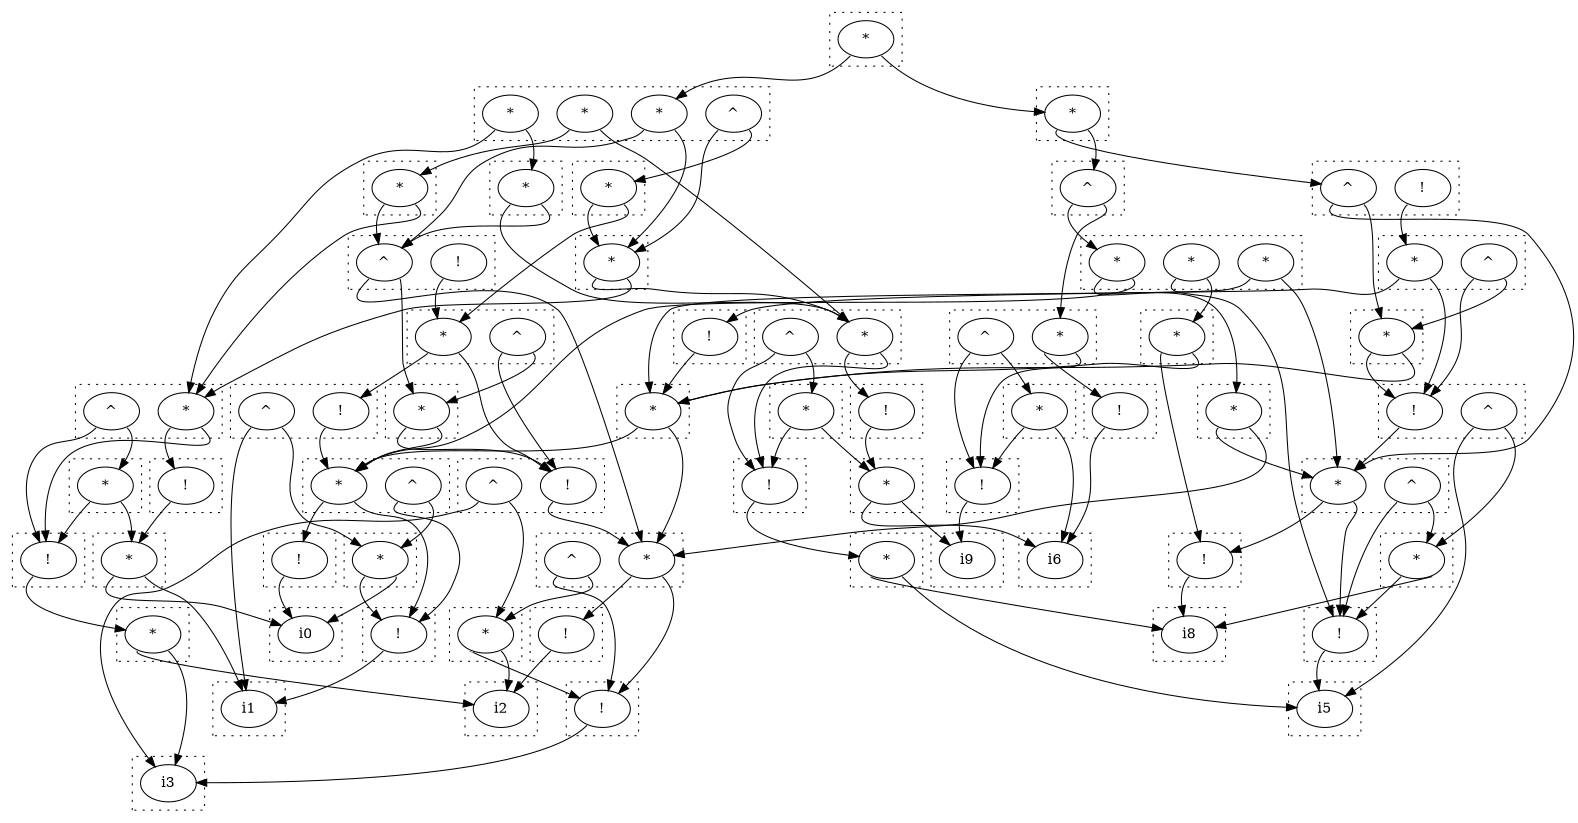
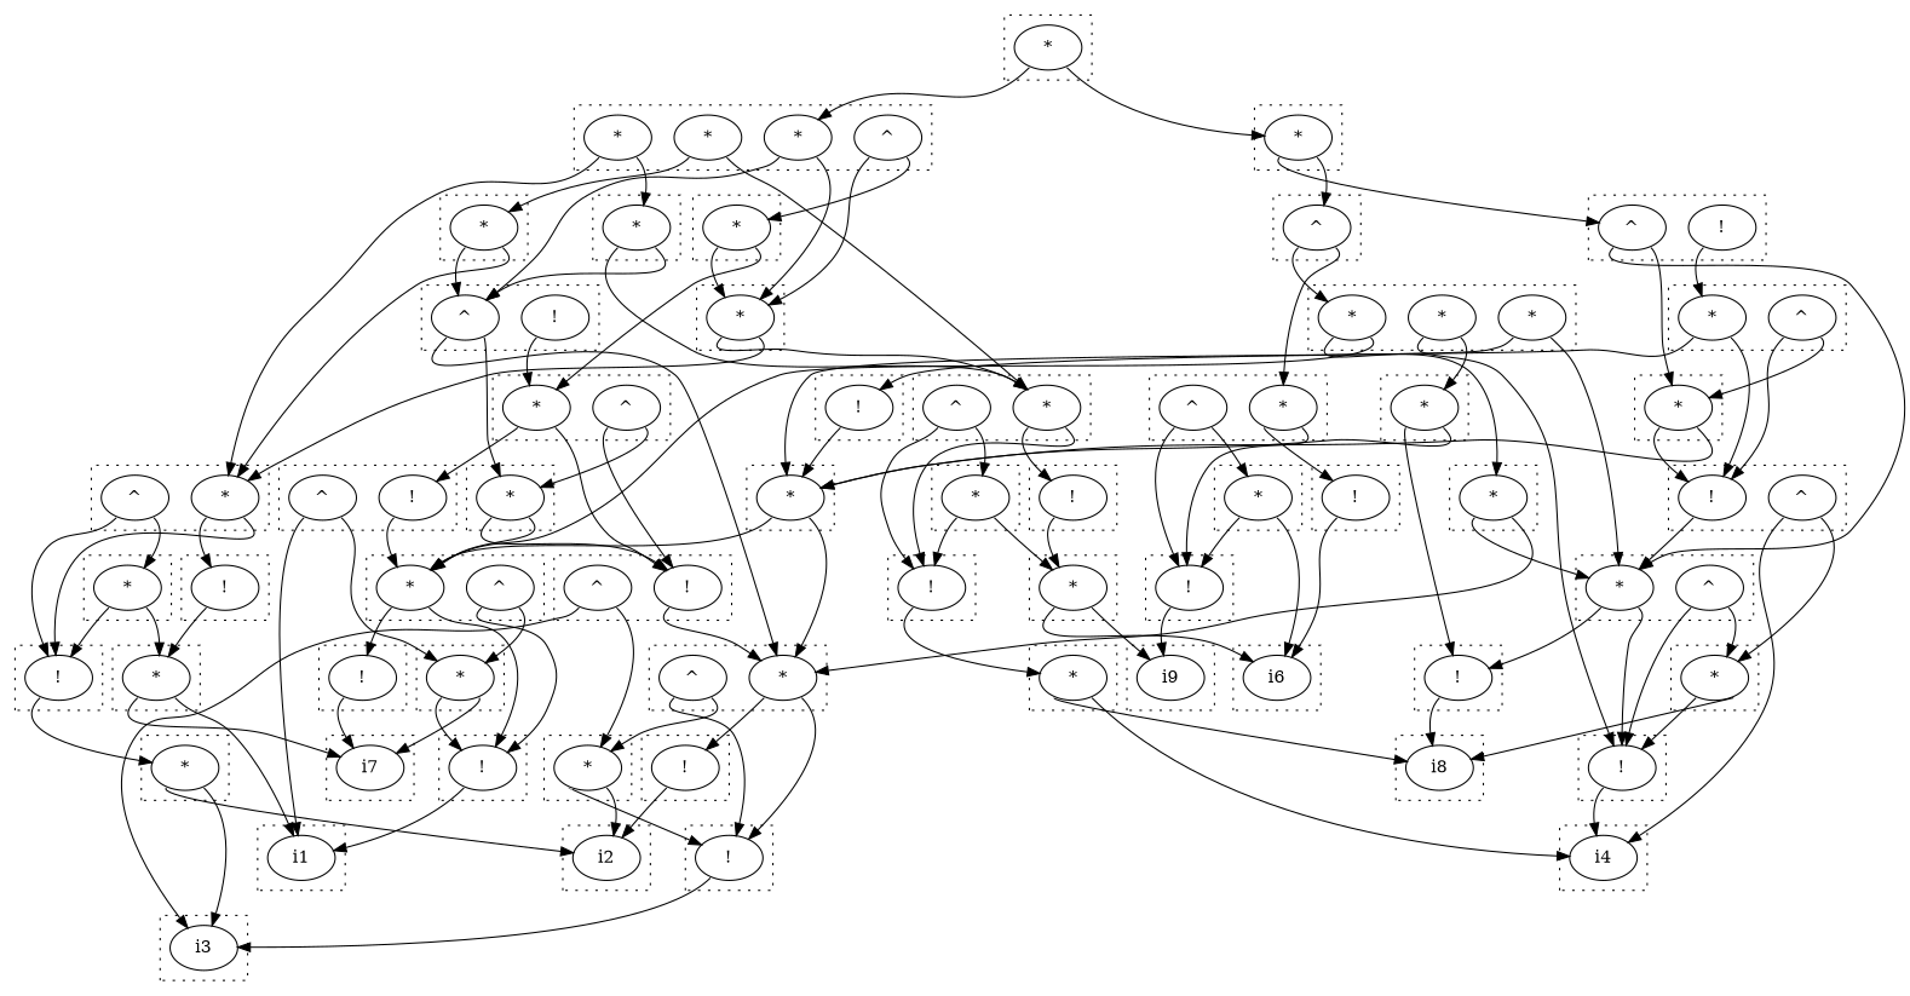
  digraph {
    clusterrank=local
    compound=true
    edge [tailport=sw]
    n1 [label="!"]
-   n2 [label=i0]
+   n2 [label=i7]
    n3 [label="*"]
    n4 [label=i2]
    n5 [label="!"]
    n6 [label="*"]
    n7 [label="*"]
    n8 [label="^"]
-   n9 [label=i5]
+   n9 [label=i4]
    n10 [label="*"]
    n11 [label="*"]
    n12 [label="*"]
    n13 [label="*"]
    n14 [label="*"]
    n15 [label="^"]
    n16 [label=i8]
    n17 [label="*"]
    n18 [label="!"]
    n19 [label="^"]
    n20 [label="*"]
    n21 [label="!"]
    n22 [label="*"]
    n23 [label="*"]
    n24 [label="*"]
    n25 [label="*"]
    n26 [label="^"]
    n27 [label="*"]
    n28 [label="*"]
    n29 [label="^"]
    n30 [label=i6]
    n31 [label="*"]
    n32 [label="*"]
    n33 [label="*"]
    n34 [label="^"]
    n35 [label="*"]
    n36 [label="*"]
    n37 [label=i1]
    n38 [label="!"]
    n39 [label="*"]
    n40 [label="*"]
    n41 [label="^"]
    n42 [label="^"]
    n43 [label="!"]
    n44 [label="*"]
    n45 [label="!"]
    n46 [label="*"]
    n47 [label="^"]
    n48 [label="*"]
    n49 [label="*"]
    n50 [label="*"]
    n51 [label="^"]
    n52 [label=i3]
    n53 [label="*"]
    n54 [label="!"]
    n55 [label="*"]
    n56 [label="^"]
    n57 [label="!"]
    n58 [label="!"]
    n59 [label="!"]
    n60 [label="^"]
    n61 [label="*"]
    n62 [label="!"]
    n63 [label="!"]
    n64 [label="!"]
    n65 [label="^"]
    n66 [label="*"]
    n67 [label="^"]
    n68 [label=i9]
    n69 [label="!"]
    n70 [label="!"]
    n71 [label="*"]
    n72 [label="^"]
    n73 [label="*"]
    n74 [label="!"]
    n75 [label="*"]
    n76 [label="!"]
    subgraph cluster_1 {
      style=dotted
      n1
    }
    subgraph cluster_2 {
      style=dotted
      n2
    }
    subgraph cluster_3 {
      style=dotted
      n3
    }
    subgraph cluster_4 {
      style=dotted
      n4
    }
    subgraph cluster_5 {
      style=dotted
      n5
    }
    subgraph cluster_6 {
      style=dotted
      n6
    }
    subgraph cluster_7 {
      style=dotted
      n7
      n8
    }
    subgraph cluster_8 {
      style=dotted
      n9
    }
    subgraph cluster_9 {
      style=dotted
      n10
    }
    subgraph cluster_10 {
      style=dotted
      n11
    }
    subgraph cluster_11 {
      style=dotted
      n12
      n13
      n14
    }
    subgraph cluster_12 {
      style=dotted
      n15
    }
    subgraph cluster_13 {
      style=dotted
      n16
    }
    subgraph cluster_14 {
      style=dotted
      n17
    }
    subgraph cluster_15 {
      style=dotted
      n18
      n19
    }
    subgraph cluster_16 {
      style=dotted
      n20
    }
    subgraph cluster_17 {
      style=dotted
      n21
    }
    subgraph cluster_18 {
      style=dotted
      n22
    }
    subgraph cluster_19 {
      style=dotted
      n23
    }
    subgraph cluster_20 {
      style=dotted
      n24
    }
    subgraph cluster_21 {
      style=dotted
      n25
      n26
    }
    subgraph cluster_22 {
      style=dotted
      n27
    }
    subgraph cluster_23 {
      style=dotted
      n28
      n29
    }
    subgraph cluster_24 {
      style=dotted
      n30
    }
    subgraph cluster_25 {
      style=dotted
      n31
    }
    subgraph cluster_26 {
      style=dotted
      n32
    }
    subgraph cluster_27 {
      style=dotted
      n33
      n34
    }
    subgraph cluster_28 {
      style=dotted
      n35
    }
    subgraph cluster_29 {
      style=dotted
      n36
    }
    subgraph cluster_30 {
      style=dotted
      n37
    }
    subgraph cluster_31 {
      style=dotted
      n38
    }
    subgraph cluster_32 {
      style=dotted
      n39
    }
    subgraph cluster_33 {
      style=dotted
      n40
      n41
    }
    subgraph cluster_34 {
      style=dotted
      n42
      n43
    }
    subgraph cluster_35 {
      style=dotted
      n44
    }
    subgraph cluster_36 {
      style=dotted
      n45
    }
    subgraph cluster_37 {
      style=dotted
      n46
      n47
    }
    subgraph cluster_38 {
      style=dotted
      n48
      n49
      n50
      n51
    }
    subgraph cluster_39 {
      style=dotted
      n52
    }
    subgraph cluster_40 {
      style=dotted
      n53
    }
    subgraph cluster_41 {
      style=dotted
      n54
    }
    subgraph cluster_42 {
      style=dotted
      n55
    }
    subgraph cluster_43 {
      style=dotted
      n56
      n57
    }
    subgraph cluster_44 {
      style=dotted
      n58
    }
    subgraph cluster_45 {
      style=dotted
      n59
      n60
    }
    subgraph cluster_46 {
      style=dotted
      n61
    }
    subgraph cluster_47 {
      style=dotted
      n62
    }
    subgraph cluster_48 {
      style=dotted
      n63
    }
    subgraph cluster_49 {
      style=dotted
      n64
      n65
    }
    subgraph cluster_50 {
      style=dotted
      n66
      n67
    }
    subgraph cluster_51 {
      style=dotted
      n68
    }
    subgraph cluster_52 {
      style=dotted
      n69
    }
    subgraph cluster_53 {
      style=dotted
      n70
    }
    subgraph cluster_54 {
      style=dotted
      n71
      n72
    }
    subgraph cluster_55 {
      style=dotted
      n73
    }
    subgraph cluster_56 {
      style=dotted
      n74
    }
    subgraph cluster_57 {
      style=dotted
      n75
    }
    subgraph cluster_58 {
      style=dotted
      n76
    }
    n1 -> n11
    n3 -> n33
    n3 -> n42 [tailport=se]
    n5 -> n37
    n6 -> n33
    n6 -> n71 [tailport=se]
    n7 -> n18
    n7 -> n59 [tailport=se]
    n8 -> n36 [tailport=se]
    n8 -> n59
    n10 -> n2 [tailport=se]
    n10 -> n5
    n11 -> n30
    n11 -> n68 [tailport=se]
    n12 -> n46 [tailport=se]
    n12 -> n55
    n13 -> n25 [tailport=se]
    n13 -> n73
    n14 -> n20 [tailport=se]
    n14 -> n54
    n15 -> n12
    n15 -> n40 [tailport=se]
    n17 -> n30 [tailport=se]
    n17 -> n74
    n18 -> n46
    n19 -> n10 [tailport=se]
    n19 -> n37
    n20 -> n63
    n20 -> n73 [tailport=se]
    n21 -> n2
    n22 -> n42
    n22 -> n71 [tailport=se]
    n23 -> n6
    n23 -> n7 [tailport=se]
    n24 -> n2
    n24 -> n37 [tailport=se]
    n25 -> n54 [tailport=se]
    n25 -> n63
    n26 -> n54
    n26 -> n75 [tailport=se]
    n27 -> n64
    n27 -> n73 [tailport=se]
    n28 -> n62 [tailport=se]
    n28 -> n70
    n29 -> n39 [tailport=se]
    n29 -> n62
    n31 -> n48
    n31 -> n53 [tailport=se]
    n32 -> n24 [tailport=se]
    n32 -> n45
    n33 -> n1
    n33 -> n38 [tailport=se]
    n34 -> n38
    n34 -> n61 [tailport=se]
    n35 -> n4
    n35 -> n52 [tailport=se]
    n36 -> n46 [tailport=se]
    n36 -> n59
    n38 -> n44
    n39 -> n4 [tailport=se]
    n39 -> n62
    n40 -> n58
    n40 -> n74 [tailport=se]
    n41 -> n17 [tailport=se]
    n41 -> n74
    n42 -> n28
    n42 -> n36 [tailport=se]
    n43 -> n7
    n44 -> n9 [tailport=se]
    n44 -> n16
    n45 -> n35
    n46 -> n5 [tailport=se]
    n46 -> n21
    n47 -> n5
    n47 -> n10 [tailport=se]
    n48 -> n6 [tailport=se]
    n48 -> n42
    n49 -> n22
    n49 -> n33 [tailport=se]
    n50 -> n3 [tailport=se]
    n50 -> n71
    n51 -> n6
    n51 -> n23 [tailport=se]
    n53 -> n15 [tailport=se]
    n53 -> n56
    n54 -> n9
    n55 -> n25
    n55 -> n28 [tailport=se]
    n56 -> n25
    n56 -> n27 [tailport=se]
    n57 -> n66
    n58 -> n30
    n59 -> n28
    n60 -> n39 [tailport=se]
    n60 -> n52
    n61 -> n11 [tailport=se]
    n61 -> n38
    n62 -> n52
    n63 -> n16
    n64 -> n25
    n65 -> n9
    n65 -> n75 [tailport=se]
    n66 -> n64 [tailport=se]
    n66 -> n76
    n67 -> n27 [tailport=se]
    n67 -> n64
    n69 -> n24
    n70 -> n4
    n71 -> n45 [tailport=se]
    n71 -> n69
    n72 -> n32 [tailport=se]
    n72 -> n45
    n73 -> n28 [tailport=se]
    n73 -> n46
    n74 -> n68
    n75 -> n16 [tailport=se]
    n75 -> n54
    n76 -> n73
  }
